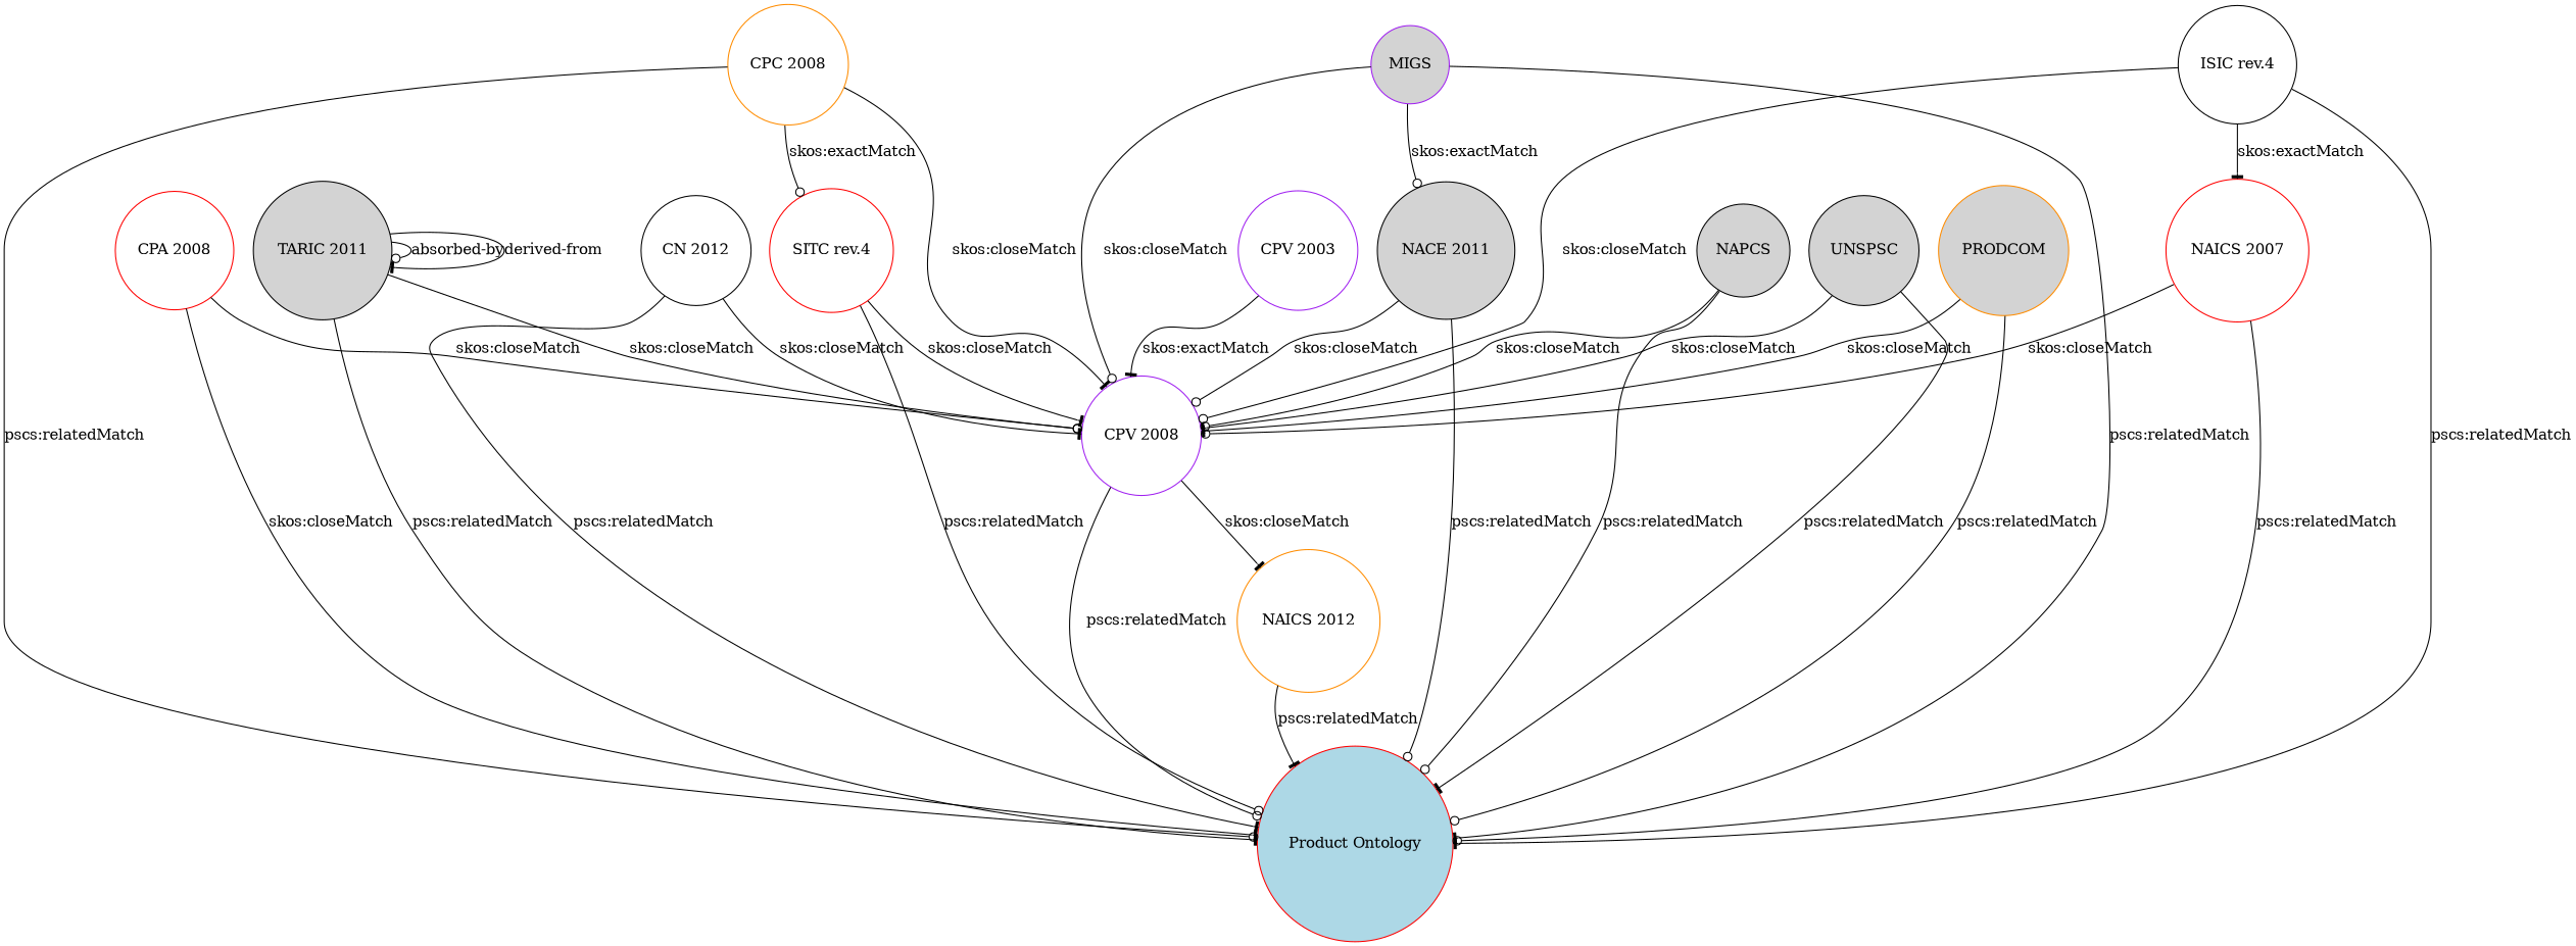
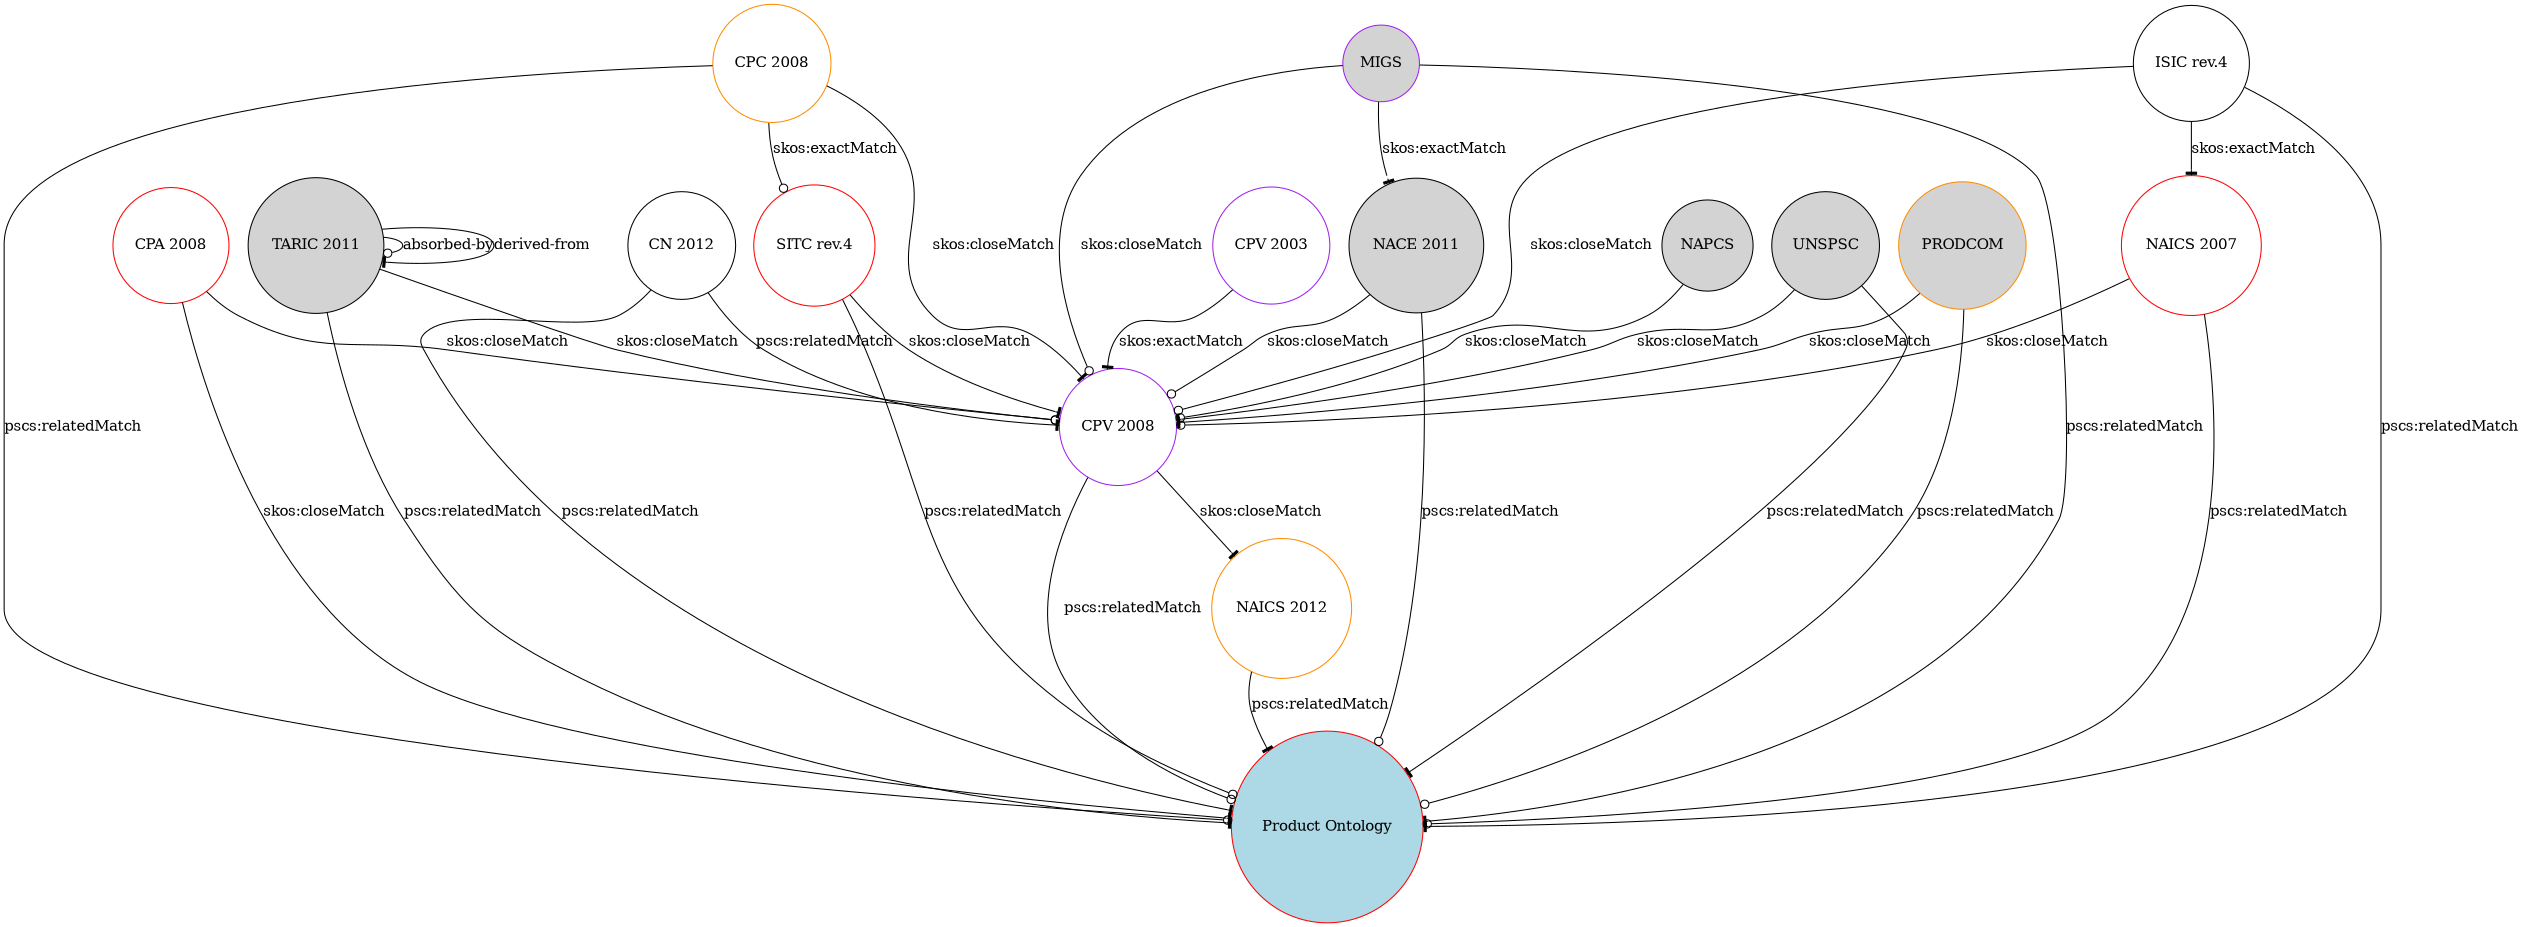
  digraph {
    node [color=black shape=circle]
    edge [arrowhead=odot]
    n1 [color=purple label="CPV 2008"]
    n2 [color=red fillcolor=lightblue label="Product Ontology" style=filled]
    n3 [color=darkorange label="NAICS 2012"]
    n4 [color=purple label="CPV 2003"]
    n5 [color=red label="CPA 2008"]
    n6 [color=darkorange label="CPC 2008"]
    n7 [color=red label="SITC rev.4"]
    n8 [label="CN 2012"]
    n9 [color=red label="NAICS 2007"]
    n10 [label="ISIC rev.4"]
    n11 [fillcolor=lightgray label="TARIC 2011" style=filled]
    n12 [fillcolor=lightgray label=NAPCS style=filled]
    n13 [fillcolor=lightgray label="NACE 2011" style=filled]
    n14 [color=purple fillcolor=lightgray label=MIGS style=filled]
    n15 [fillcolor=lightgray label=UNSPSC style=filled]
    n16 [color=darkorange fillcolor=lightgray label=PRODCOM style=filled]
    n1 -> n2 [label="pscs:relatedMatch"]
    n1 -> n3 [arrowhead=tee label="skos:closeMatch"]
    n3 -> n2 [arrowhead=tee label="pscs:relatedMatch"]
    n4 -> n1 [arrowhead=tee label="skos:exactMatch"]
    n5 -> n1 [label="skos:closeMatch"]
    n5 -> n2 [arrowhead=tee label="skos:closeMatch"]
    n6 -> n1 [arrowhead=tee label="skos:closeMatch"]
    n6 -> n2 [label="pscs:relatedMatch"]
    n6 -> n7 [label="skos:exactMatch"]
    n7 -> n1 [arrowhead=tee label="skos:closeMatch"]
    n7 -> n2 [label="pscs:relatedMatch"]
-   n8 -> n1 [arrowhead=tee label="skos:closeMatch"]
+   n8 -> n1 [arrowhead=tee label="pscs:relatedMatch"]
    n8 -> n2 [arrowhead=tee label="pscs:relatedMatch"]
    n9 -> n1 [label="skos:closeMatch"]
    n9 -> n2 [label="pscs:relatedMatch"]
    n10 -> n1 [label="skos:closeMatch"]
    n10 -> n2 [arrowhead=tee label="pscs:relatedMatch"]
    n10 -> n9 [arrowhead=tee label="skos:exactMatch"]
    n11 -> n1 [label="skos:closeMatch"]
    n11 -> n2 [arrowhead=tee label="pscs:relatedMatch"]
    n11 -> n11 [label="absorbed-by"]
    n11 -> n11 [arrowhead=tee label="derived-from"]
    n12 -> n1 [label="skos:closeMatch"]
-   n12 -> n2 [label="pscs:relatedMatch"]
    n13 -> n1 [label="skos:closeMatch"]
    n13 -> n2 [label="pscs:relatedMatch"]
    n14 -> n1 [label="skos:closeMatch"]
    n14 -> n2 [arrowhead=tee label="pscs:relatedMatch"]
-   n14 -> n13 [label="skos:exactMatch"]
+   n14 -> n13 [arrowhead=tee label="skos:exactMatch"]
    n15 -> n1 [arrowhead=tee label="skos:closeMatch"]
    n15 -> n2 [arrowhead=tee label="pscs:relatedMatch"]
    n16 -> n1 [arrowhead=tee label="skos:closeMatch"]
    n16 -> n2 [label="pscs:relatedMatch"]
  }
